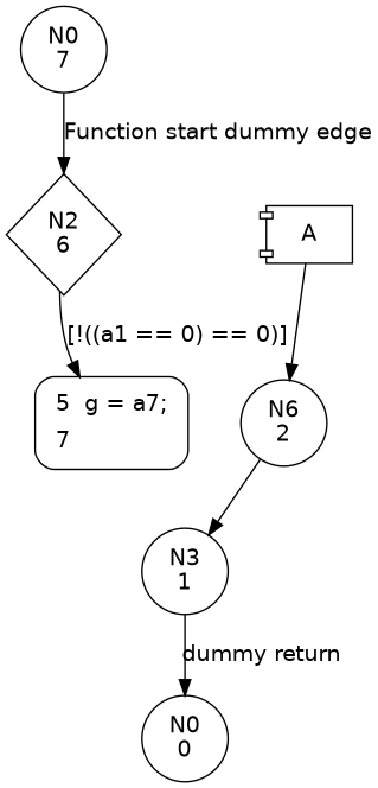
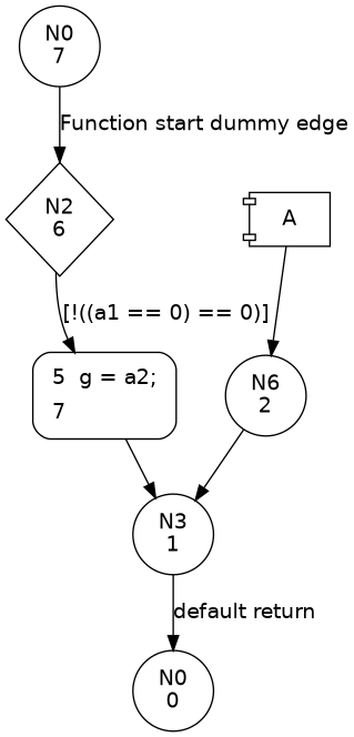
  digraph {
    fontname="DejaVu Sans"
    node [fontname="DejaVu Sans" shape=circle]
    edge [fontname="DejaVu Sans"]
    n1 [label="N0\n7"]
    n2 [label="N2\n6" shape=diamond]
-   n3 [fillcolor=white label=<<table border="0" cellborder="0" cellpadding="3" bgcolor="white"><tr><td align="right">5</td><td align="left">g = a7;</td></tr><tr><td align="right">7</td><td align="left"></td></tr></table>> penwidth=1 shape=Mrecord style="filled,bold"]
+   n3 [fillcolor=white label=<<table border="0" cellborder="0" cellpadding="3" bgcolor="white"><tr><td align="right">5</td><td align="left">g = a2;</td></tr><tr><td align="right">7</td><td align="left"></td></tr></table>> penwidth=1 shape=Mrecord style="filled,bold"]
    n4 [label="N3\n1"]
    n5 [label="N6\n2"]
    n6 [label=A shape=component]
    n7 [label="N0\n0"]
    n1 -> n2 [label="Function start dummy edge"]
    n2 -> n3 [label="[!((a1 == 0) == 0)]"]
-   n4 -> n7 [label="dummy return"]
+   n3 -> n4
+   n4 -> n7 [label="default return"]
    n5 -> n4
    n6 -> n5
  }
